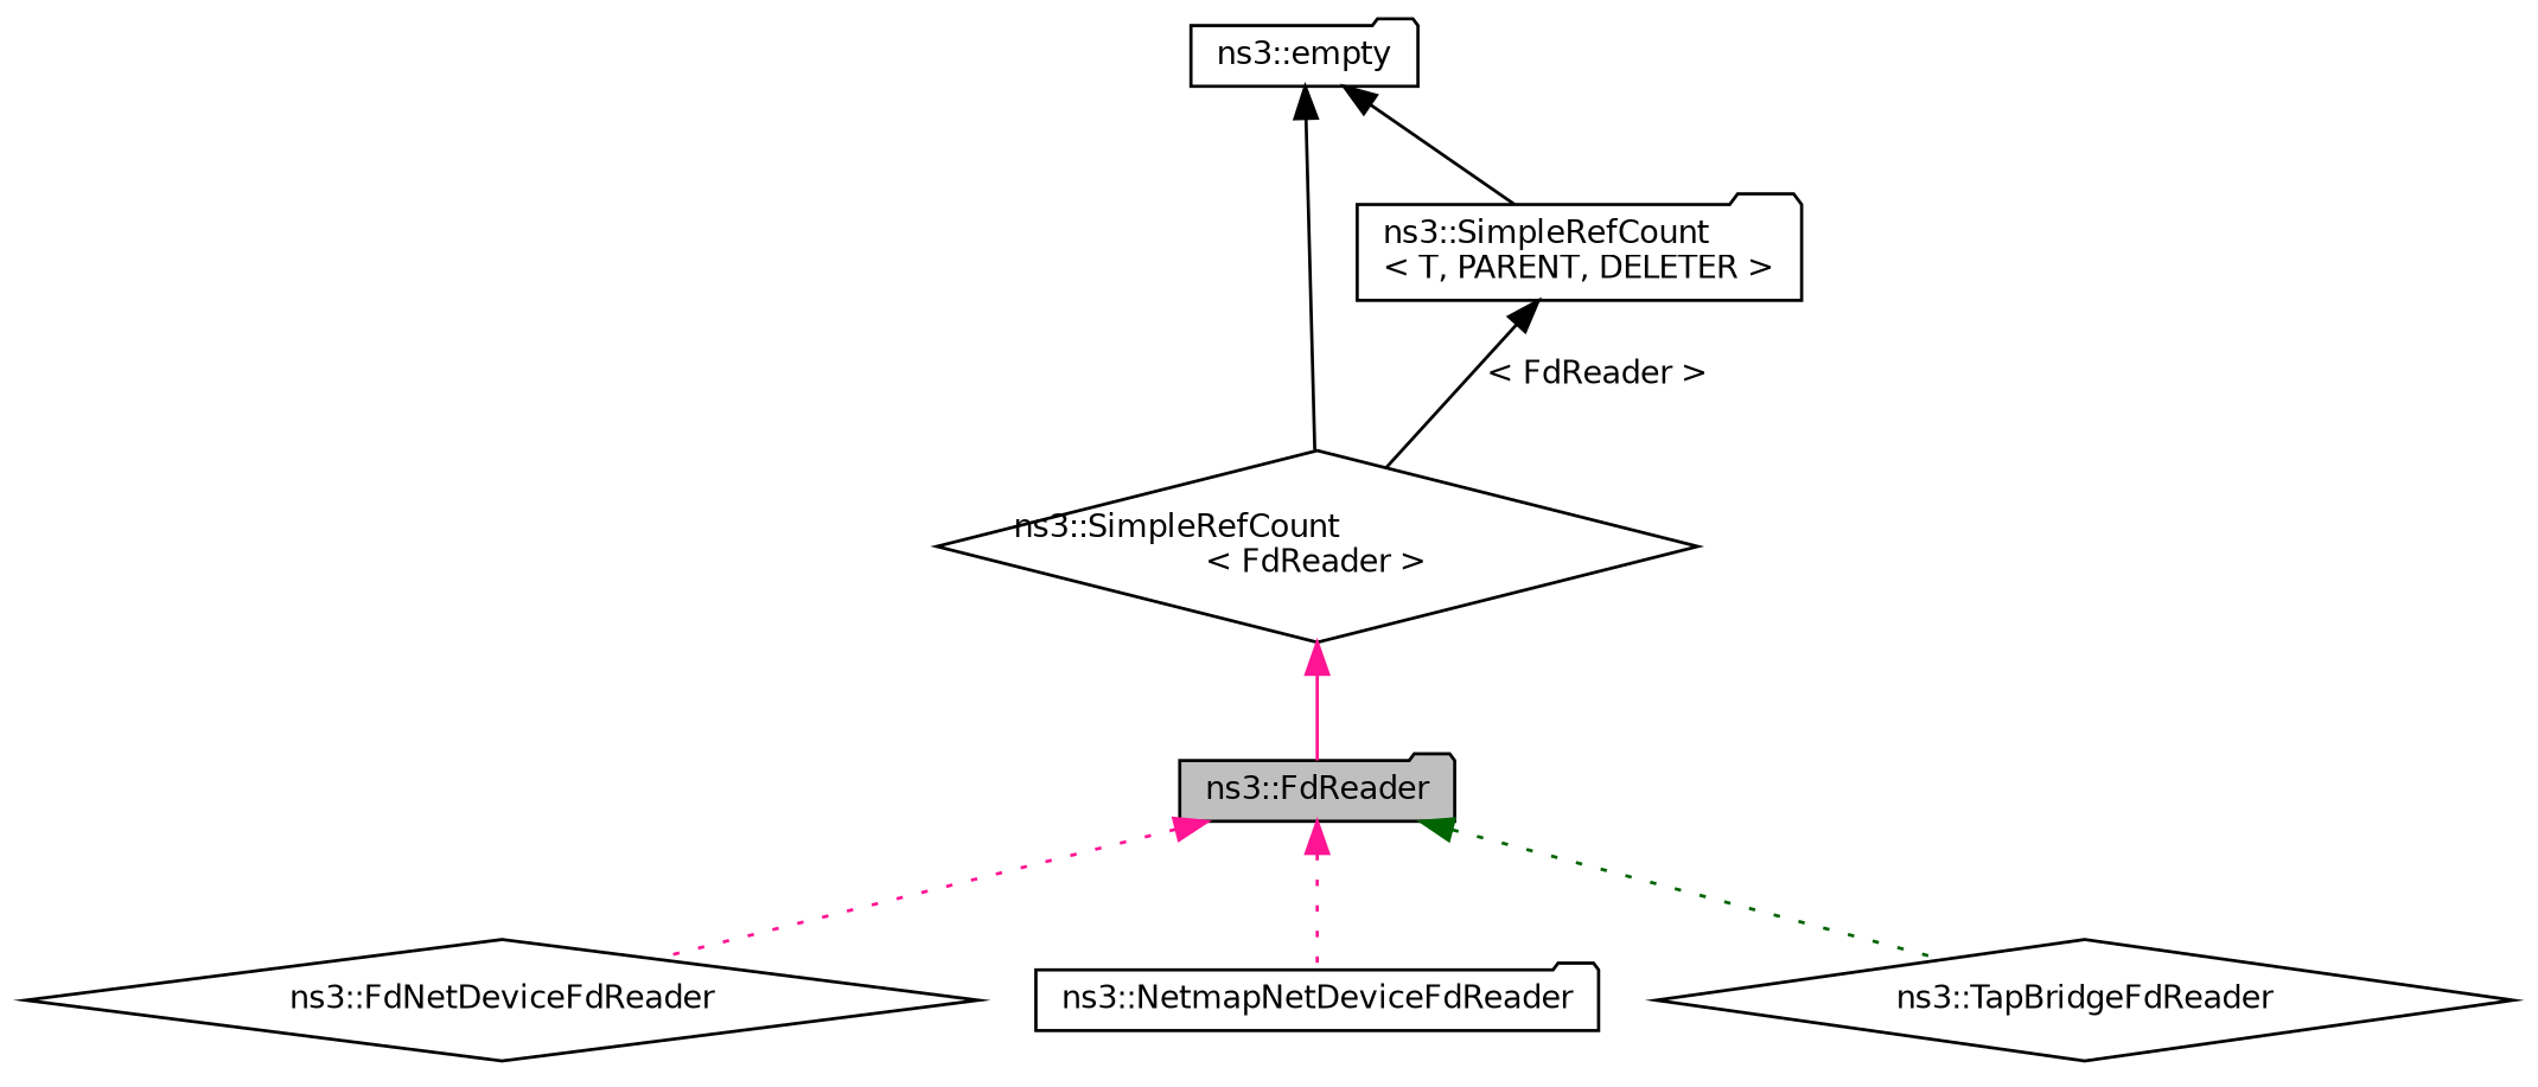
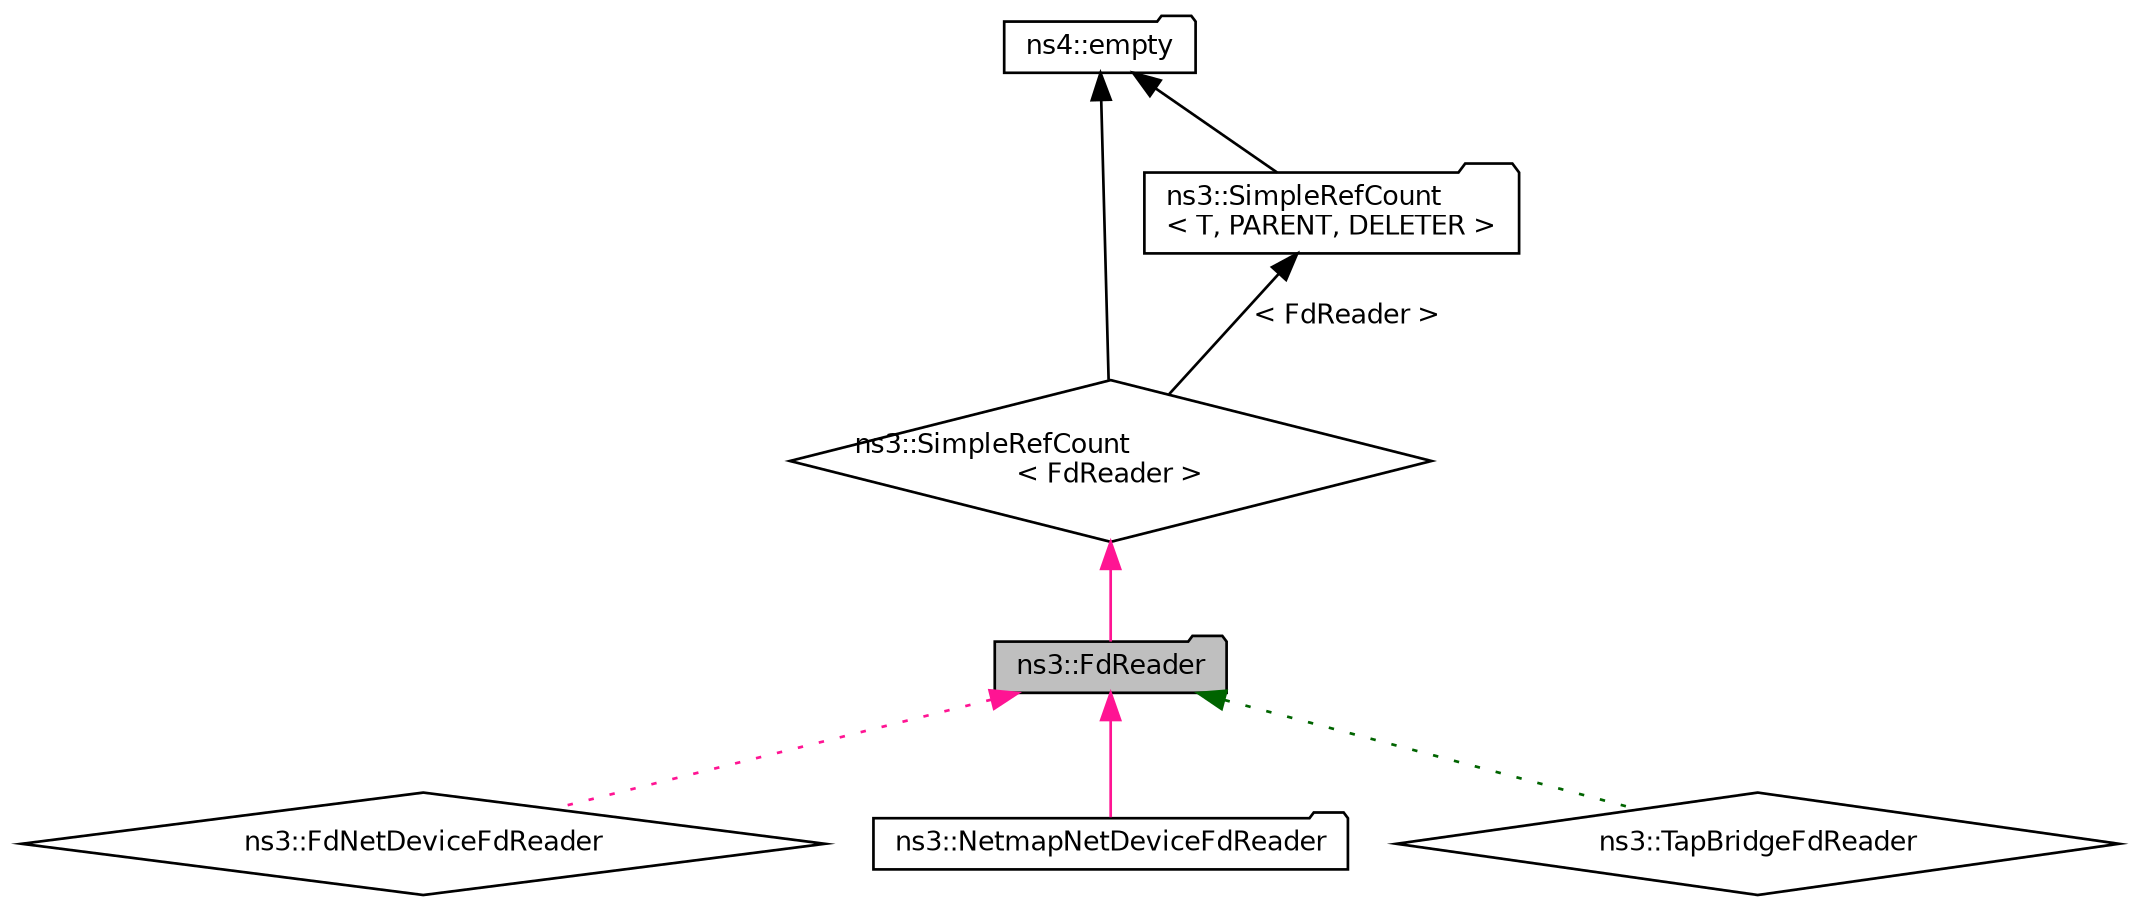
  digraph {
    node [color=black fillcolor=white fontname=Helvetica fontsize=10 shape=folder style=filled]
    edge [color=deeppink dir=back fontname=Helvetica fontsize=10 labelfontname=Helvetica labelfontsize=10 style=solid]
    n1 [fillcolor=grey75 fontcolor=black height=0.2 label="ns3::FdReader" width=0.4]
    n2 [height=0.2 label="ns3::FdNetDeviceFdReader" shape=diamond width=0.4]
    n3 [height=0.2 label="ns3::NetmapNetDeviceFdReader" width=0.4]
    n4 [height=0.2 label="ns3::TapBridgeFdReader" shape=diamond width=0.4]
    n5 [height=0.2 label="ns3::SimpleRefCount\l\< FdReader \>" shape=diamond width=0.4]
-   n6 [height=0.2 label="ns3::empty" width=0.4]
+   n6 [height=0.2 label="ns4::empty" width=0.4]
    n7 [height=0.2 label="ns3::SimpleRefCount\l\< T, PARENT, DELETER \>" width=0.4]
    n1 -> n2 [style=dotted]
-   n1 -> n3 [style=dotted]
+   n1 -> n3
    n1 -> n4 [color=darkgreen style=dotted]
    n5 -> n1
    n6 -> n5 [color=black]
    n6 -> n7 [color=black]
    n7 -> n5 [color=black label=" \< FdReader \>"]
  }
